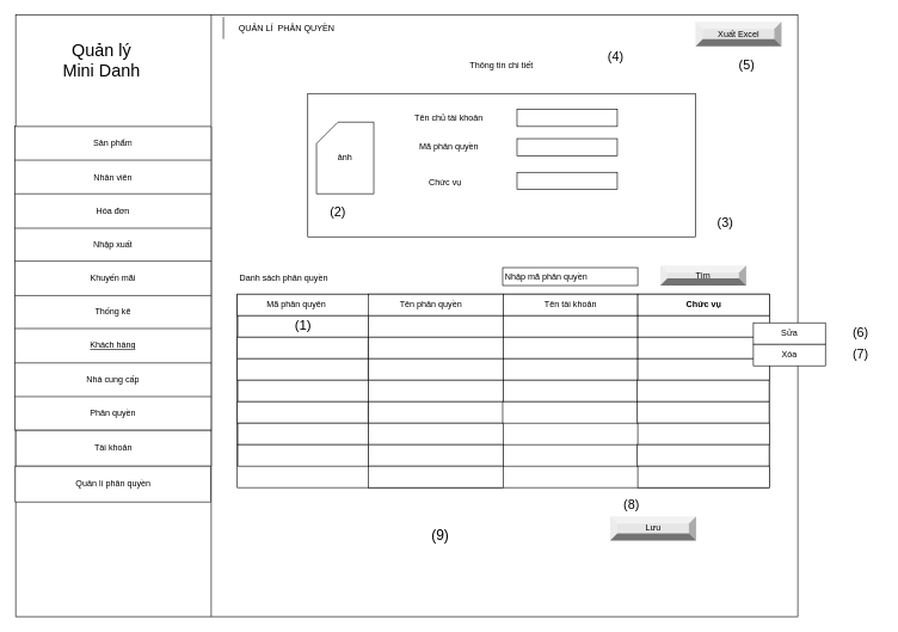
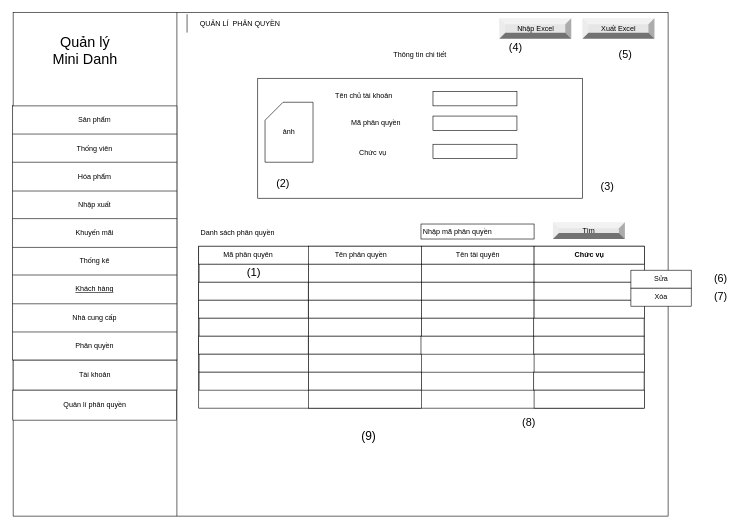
  <mxCell id="0" />
  <mxCell id="1" parent="0" />
  <mxCell id="2" value="" style="rounded=0;whiteSpace=wrap;html=1;shadow=0;glass=0;sketch=0;fontSize=12;gradientColor=none;gradientDirection=north;" parent="1" vertex="1"><mxGeometry x="21" y="20" width="1092" height="840" as="geometry" /></mxCell>
  <mxCell id="3" value="Thông tin chi tiết" style="text;html=1;strokeColor=none;fillColor=none;align=center;verticalAlign=middle;whiteSpace=wrap;rounded=0;" parent="1" vertex="1"><mxGeometry x="644.06" y="76" width="111" height="30" as="geometry" /></mxCell>
  <mxCell id="4" value="Quản lý Mini Danh" style="text;html=1;strokeColor=none;fillColor=none;align=center;verticalAlign=middle;whiteSpace=wrap;rounded=0;fontSize=24;" parent="1" vertex="1"><mxGeometry x="80" y="53" width="122" height="62" as="geometry" /></mxCell>
  <mxCell id="5" value="QUẢN LÍ&amp;nbsp; PHÂN QUYỀN" style="shape=partialRectangle;whiteSpace=wrap;html=1;right=0;top=0;bottom=0;fillColor=none;routingCenterX=-0.5;fontSize=12;" parent="1" vertex="1"><mxGeometry x="311" y="24" width="177" height="29" as="geometry" /></mxCell>
  <mxCell id="6" value="Danh sách phân quyền" style="text;html=1;strokeColor=none;fillColor=none;align=center;verticalAlign=middle;whiteSpace=wrap;rounded=0;shadow=0;glass=0;sketch=0;fontSize=12;" parent="1" vertex="1"><mxGeometry x="323" y="373" width="145" height="30" as="geometry" /></mxCell>
  <mxCell id="7" value="" style="rounded=0;whiteSpace=wrap;html=1;shadow=0;glass=0;sketch=0;fontSize=12;gradientColor=none;gradientDirection=north;" parent="1" vertex="1"><mxGeometry x="701" y="373" width="188.56" height="25" as="geometry" /></mxCell>
  <mxCell id="8" value="" style="endArrow=none;html=1;rounded=0;fontSize=12;entryX=0.25;entryY=1;entryDx=0;entryDy=0;exitX=0.25;exitY=0;exitDx=0;exitDy=0;" parent="1" source="2" target="2" edge="1"><mxGeometry width="50" height="50" relative="1" as="geometry"><mxPoint x="460" y="372" as="sourcePoint" /><mxPoint x="510" y="322" as="targetPoint" /></mxGeometry></mxCell>
  <mxCell id="9" value="Tìm" style="labelPosition=center;verticalLabelPosition=middle;align=center;html=1;shape=mxgraph.basic.shaded_button;dx=10;fillColor=#E6E6E6;strokeColor=none;whiteSpace=wrap;rounded=0;shadow=0;glass=0;sketch=0;fontSize=12;" parent="1" vertex="1"><mxGeometry x="921" y="370" width="120" height="28" as="geometry" /></mxCell>
  <mxCell id="10" value="" style="shape=table;startSize=0;container=1;collapsible=0;childLayout=tableLayout;rounded=0;shadow=0;glass=0;sketch=0;fontSize=12;gradientColor=none;gradientDirection=north;" parent="1" vertex="1"><mxGeometry x="20" y="176" width="274" height="424" as="geometry" /></mxCell>
  <mxCell id="11" value="" style="shape=tableRow;horizontal=0;startSize=0;swimlaneHead=0;swimlaneBody=0;top=0;left=0;bottom=0;right=0;collapsible=0;dropTarget=0;fillColor=none;points=[[0,0.5],[1,0.5]];portConstraint=eastwest;rounded=0;shadow=0;glass=0;sketch=0;fontSize=12;" parent="10" vertex="1"><mxGeometry width="274" height="47" as="geometry" /></mxCell>
  <mxCell id="12" value="Sản phẩm" style="shape=partialRectangle;html=1;whiteSpace=wrap;connectable=0;overflow=hidden;fillColor=none;top=0;left=0;bottom=0;right=0;pointerEvents=1;rounded=0;shadow=0;glass=0;sketch=0;fontSize=12;" parent="11" vertex="1"><mxGeometry width="274" height="47" as="geometry"><mxRectangle width="274" height="47" as="alternateBounds" /></mxGeometry></mxCell>
  <mxCell id="13" value="" style="shape=tableRow;horizontal=0;startSize=0;swimlaneHead=0;swimlaneBody=0;top=0;left=0;bottom=0;right=0;collapsible=0;dropTarget=0;fillColor=none;points=[[0,0.5],[1,0.5]];portConstraint=eastwest;rounded=0;shadow=0;glass=0;sketch=0;fontSize=12;" parent="10" vertex="1"><mxGeometry y="47" width="274" height="47" as="geometry" /></mxCell>
- <mxCell id="14" value="Nhân viên" style="shape=partialRectangle;html=1;whiteSpace=wrap;connectable=0;overflow=hidden;fillColor=none;top=0;left=0;bottom=0;right=0;pointerEvents=1;rounded=0;shadow=0;glass=0;sketch=0;fontSize=12;" parent="13" vertex="1"><mxGeometry width="274" height="47" as="geometry"><mxRectangle width="274" height="47" as="alternateBounds" /></mxGeometry></mxCell>
+ <mxCell id="14" value="Thống viên" style="shape=partialRectangle;html=1;whiteSpace=wrap;connectable=0;overflow=hidden;fillColor=none;top=0;left=0;bottom=0;right=0;pointerEvents=1;rounded=0;shadow=0;glass=0;sketch=0;fontSize=12;" parent="13" vertex="1"><mxGeometry width="274" height="47" as="geometry"><mxRectangle width="274" height="47" as="alternateBounds" /></mxGeometry></mxCell>
  <mxCell id="15" value="" style="shape=tableRow;horizontal=0;startSize=0;swimlaneHead=0;swimlaneBody=0;top=0;left=0;bottom=0;right=0;collapsible=0;dropTarget=0;fillColor=none;points=[[0,0.5],[1,0.5]];portConstraint=eastwest;rounded=0;shadow=0;glass=0;sketch=0;fontSize=12;" parent="10" vertex="1"><mxGeometry y="94" width="274" height="48" as="geometry" /></mxCell>
- <mxCell id="16" value="&lt;span style=&quot;text-align: left;&quot;&gt;Hóa đơn&lt;/span&gt;" style="shape=partialRectangle;html=1;whiteSpace=wrap;connectable=0;overflow=hidden;fillColor=none;top=0;left=0;bottom=0;right=0;pointerEvents=1;rounded=0;shadow=0;glass=0;sketch=0;fontSize=12;" parent="15" vertex="1"><mxGeometry width="274" height="48" as="geometry"><mxRectangle width="274" height="48" as="alternateBounds" /></mxGeometry></mxCell>
+ <mxCell id="16" value="&lt;span style=&quot;text-align: left;&quot;&gt;Hóa phẩm&lt;/span&gt;" style="shape=partialRectangle;html=1;whiteSpace=wrap;connectable=0;overflow=hidden;fillColor=none;top=0;left=0;bottom=0;right=0;pointerEvents=1;rounded=0;shadow=0;glass=0;sketch=0;fontSize=12;" parent="15" vertex="1"><mxGeometry width="274" height="48" as="geometry"><mxRectangle width="274" height="48" as="alternateBounds" /></mxGeometry></mxCell>
  <mxCell id="17" value="" style="shape=tableRow;horizontal=0;startSize=0;swimlaneHead=0;swimlaneBody=0;top=0;left=0;bottom=0;right=0;collapsible=0;dropTarget=0;fillColor=none;points=[[0,0.5],[1,0.5]];portConstraint=eastwest;rounded=0;shadow=0;glass=0;sketch=0;fontSize=12;" parent="10" vertex="1"><mxGeometry y="142" width="274" height="46" as="geometry" /></mxCell>
  <mxCell id="18" value="Nhập xuất" style="shape=partialRectangle;html=1;whiteSpace=wrap;connectable=0;overflow=hidden;fillColor=none;top=0;left=0;bottom=0;right=0;pointerEvents=1;rounded=0;shadow=0;glass=0;sketch=0;fontSize=12;" parent="17" vertex="1"><mxGeometry width="274" height="46" as="geometry"><mxRectangle width="274" height="46" as="alternateBounds" /></mxGeometry></mxCell>
  <mxCell id="19" value="" style="shape=tableRow;horizontal=0;startSize=0;swimlaneHead=0;swimlaneBody=0;top=0;left=0;bottom=0;right=0;collapsible=0;dropTarget=0;fillColor=none;points=[[0,0.5],[1,0.5]];portConstraint=eastwest;rounded=0;shadow=0;glass=0;sketch=0;fontSize=12;" parent="10" vertex="1"><mxGeometry y="188" width="274" height="48" as="geometry" /></mxCell>
  <mxCell id="20" value="Khuyến mãi" style="shape=partialRectangle;html=1;whiteSpace=wrap;connectable=0;overflow=hidden;fillColor=none;top=0;left=0;bottom=0;right=0;pointerEvents=1;rounded=0;shadow=0;glass=0;sketch=0;fontSize=12;" parent="19" vertex="1"><mxGeometry width="274" height="48" as="geometry"><mxRectangle width="274" height="48" as="alternateBounds" /></mxGeometry></mxCell>
  <mxCell id="21" value="" style="shape=tableRow;horizontal=0;startSize=0;swimlaneHead=0;swimlaneBody=0;top=0;left=0;bottom=0;right=0;collapsible=0;dropTarget=0;fillColor=none;points=[[0,0.5],[1,0.5]];portConstraint=eastwest;rounded=0;shadow=0;glass=0;sketch=0;fontSize=12;" parent="10" vertex="1"><mxGeometry y="236" width="274" height="46" as="geometry" /></mxCell>
  <mxCell id="22" value="&lt;span style=&quot;text-align: left;&quot;&gt;Thống kê&lt;/span&gt;" style="shape=partialRectangle;html=1;whiteSpace=wrap;connectable=0;overflow=hidden;fillColor=none;top=0;left=0;bottom=0;right=0;pointerEvents=1;rounded=0;shadow=0;glass=0;sketch=0;fontSize=12;" parent="21" vertex="1"><mxGeometry width="274" height="46" as="geometry"><mxRectangle width="274" height="46" as="alternateBounds" /></mxGeometry></mxCell>
  <mxCell id="23" value="" style="shape=tableRow;horizontal=0;startSize=0;swimlaneHead=0;swimlaneBody=0;top=0;left=0;bottom=0;right=0;collapsible=0;dropTarget=0;fillColor=none;points=[[0,0.5],[1,0.5]];portConstraint=eastwest;rounded=0;shadow=0;glass=0;sketch=0;fontSize=12;" parent="10" vertex="1"><mxGeometry y="282" width="274" height="48" as="geometry" /></mxCell>
  <mxCell id="24" value="&lt;span style=&quot;text-align: left;&quot;&gt;&lt;u&gt;Khách hàng&lt;/u&gt;&lt;/span&gt;" style="shape=partialRectangle;html=1;whiteSpace=wrap;connectable=0;overflow=hidden;fillColor=none;top=0;left=0;bottom=0;right=0;pointerEvents=1;rounded=0;shadow=0;glass=0;sketch=0;fontSize=12;" parent="23" vertex="1"><mxGeometry width="274" height="48" as="geometry"><mxRectangle width="274" height="48" as="alternateBounds" /></mxGeometry></mxCell>
  <mxCell id="25" value="" style="shape=tableRow;horizontal=0;startSize=0;swimlaneHead=0;swimlaneBody=0;top=0;left=0;bottom=0;right=0;collapsible=0;dropTarget=0;fillColor=none;points=[[0,0.5],[1,0.5]];portConstraint=eastwest;rounded=0;shadow=0;glass=0;sketch=0;fontSize=12;" parent="10" vertex="1"><mxGeometry y="330" width="274" height="47" as="geometry" /></mxCell>
  <mxCell id="26" value="&lt;span style=&quot;text-align: left;&quot;&gt;Nhà cung cấp&lt;/span&gt;" style="shape=partialRectangle;html=1;whiteSpace=wrap;connectable=0;overflow=hidden;fillColor=none;top=0;left=0;bottom=0;right=0;pointerEvents=1;rounded=0;shadow=0;glass=0;sketch=0;fontSize=12;" parent="25" vertex="1"><mxGeometry width="274" height="47" as="geometry"><mxRectangle width="274" height="47" as="alternateBounds" /></mxGeometry></mxCell>
  <mxCell id="27" value="" style="shape=tableRow;horizontal=0;startSize=0;swimlaneHead=0;swimlaneBody=0;top=0;left=0;bottom=0;right=0;collapsible=0;dropTarget=0;fillColor=none;points=[[0,0.5],[1,0.5]];portConstraint=eastwest;rounded=0;shadow=0;glass=0;sketch=0;fontSize=12;" parent="10" vertex="1"><mxGeometry y="377" width="274" height="47" as="geometry" /></mxCell>
  <mxCell id="28" value="&lt;span style=&quot;text-align: left;&quot;&gt;Phân quyền&lt;/span&gt;" style="shape=partialRectangle;html=1;whiteSpace=wrap;connectable=0;overflow=hidden;fillColor=none;top=0;left=0;bottom=0;right=0;pointerEvents=1;rounded=0;shadow=0;glass=0;sketch=0;fontSize=12;" parent="27" vertex="1"><mxGeometry width="274" height="47" as="geometry"><mxRectangle width="274" height="47" as="alternateBounds" /></mxGeometry></mxCell>
  <mxCell id="29" value="Tài khoản" style="rounded=0;whiteSpace=wrap;html=1;shadow=0;glass=0;sketch=0;fontSize=12;gradientColor=none;gradientDirection=north;" parent="1" vertex="1"><mxGeometry x="21" y="600" width="273" height="50" as="geometry" /></mxCell>
  <mxCell id="30" value="Nhập mã phân quyền" style="text;html=1;strokeColor=none;fillColor=none;align=center;verticalAlign=middle;whiteSpace=wrap;rounded=0;" parent="1" vertex="1"><mxGeometry x="701.56" y="370.5" width="120" height="30" as="geometry" /></mxCell>
  <mxCell id="31" value="Quản lí phân quyền" style="rounded=0;whiteSpace=wrap;html=1;shadow=0;glass=0;sketch=0;fontSize=12;gradientColor=none;gradientDirection=north;" parent="1" vertex="1"><mxGeometry x="20.5" y="650" width="273" height="50" as="geometry" /></mxCell>
  <mxCell id="32" value="" style="rounded=0;whiteSpace=wrap;html=1;" parent="1" vertex="1"><mxGeometry x="330.44" y="410" width="742.56" height="270" as="geometry" /></mxCell>
  <mxCell id="33" value="" style="rounded=0;whiteSpace=wrap;html=1;" parent="1" vertex="1"><mxGeometry x="330.44" y="410" width="742.56" height="30" as="geometry" /></mxCell>
  <mxCell id="34" value="" style="rounded=0;whiteSpace=wrap;html=1;" parent="1" vertex="1"><mxGeometry x="513.56" y="410" width="188" height="30" as="geometry" /></mxCell>
- <mxCell id="35" value="Tên tài khoản" style="rounded=0;whiteSpace=wrap;html=1;" parent="1" vertex="1"><mxGeometry x="701.56" y="410" width="188" height="30" as="geometry" /></mxCell>
+ <mxCell id="35" value="Tên tài quyên" style="rounded=0;whiteSpace=wrap;html=1;" parent="1" vertex="1"><mxGeometry x="701.56" y="410" width="188" height="30" as="geometry" /></mxCell>
  <mxCell id="36" value="Chức vụ" style="rounded=0;whiteSpace=wrap;html=1;fontStyle=1" parent="1" vertex="1"><mxGeometry x="889.56" y="410" width="184" height="30" as="geometry" /></mxCell>
  <mxCell id="37" value="Mã phân quyên" style="text;html=1;strokeColor=none;fillColor=none;align=center;verticalAlign=middle;whiteSpace=wrap;rounded=0;" parent="1" vertex="1"><mxGeometry x="358" y="410" width="110" height="30" as="geometry" /></mxCell>
  <mxCell id="38" value="Tên phân quyền" style="text;html=1;strokeColor=none;fillColor=none;align=center;verticalAlign=middle;whiteSpace=wrap;rounded=0;" parent="1" vertex="1"><mxGeometry x="541" y="410" width="120" height="30" as="geometry" /></mxCell>
  <mxCell id="39" value="" style="rounded=0;whiteSpace=wrap;html=1;" parent="1" vertex="1"><mxGeometry x="513.56" y="440" width="188" height="30" as="geometry" /></mxCell>
  <mxCell id="40" value="" style="rounded=0;whiteSpace=wrap;html=1;" parent="1" vertex="1"><mxGeometry x="513.56" y="470" width="188" height="30" as="geometry" /></mxCell>
  <mxCell id="41" value="" style="rounded=0;whiteSpace=wrap;html=1;" parent="1" vertex="1"><mxGeometry x="513.56" y="500" width="188" height="30" as="geometry" /></mxCell>
  <mxCell id="42" value="" style="rounded=0;whiteSpace=wrap;html=1;" parent="1" vertex="1"><mxGeometry x="513.56" y="530" width="188" height="30" as="geometry" /></mxCell>
  <mxCell id="43" value="" style="rounded=0;whiteSpace=wrap;html=1;" parent="1" vertex="1"><mxGeometry x="513.56" y="560" width="188" height="30" as="geometry" /></mxCell>
  <mxCell id="44" value="" style="rounded=0;whiteSpace=wrap;html=1;" parent="1" vertex="1"><mxGeometry x="513.56" y="590" width="188" height="30" as="geometry" /></mxCell>
  <mxCell id="45" value="" style="rounded=0;whiteSpace=wrap;html=1;" parent="1" vertex="1"><mxGeometry x="513.56" y="620" width="188" height="30" as="geometry" /></mxCell>
  <mxCell id="46" value="" style="rounded=0;whiteSpace=wrap;html=1;" parent="1" vertex="1"><mxGeometry x="513.56" y="650" width="188" height="30" as="geometry" /></mxCell>
  <mxCell id="47" value="" style="rounded=0;whiteSpace=wrap;html=1;" parent="1" vertex="1"><mxGeometry x="701.56" y="440" width="188" height="30" as="geometry" /></mxCell>
  <mxCell id="48" value="" style="rounded=0;whiteSpace=wrap;html=1;" parent="1" vertex="1"><mxGeometry x="701.56" y="470" width="188" height="30" as="geometry" /></mxCell>
  <mxCell id="49" value="" style="rounded=0;whiteSpace=wrap;html=1;" parent="1" vertex="1"><mxGeometry x="701.56" y="500" width="188" height="30" as="geometry" /></mxCell>
  <mxCell id="50" value="" style="rounded=0;whiteSpace=wrap;html=1;" parent="1" vertex="1"><mxGeometry x="701.56" y="530" width="188" height="30" as="geometry" /></mxCell>
  <mxCell id="51" value="" style="rounded=0;whiteSpace=wrap;html=1;" parent="1" vertex="1"><mxGeometry x="701.56" y="620" width="188" height="30" as="geometry" /></mxCell>
  <mxCell id="52" value="" style="rounded=0;whiteSpace=wrap;html=1;fontStyle=1" parent="1" vertex="1"><mxGeometry x="889.56" y="440" width="184" height="30" as="geometry" /></mxCell>
  <mxCell id="53" value="" style="rounded=0;whiteSpace=wrap;html=1;fontStyle=1" parent="1" vertex="1"><mxGeometry x="889.56" y="470" width="184" height="30" as="geometry" /></mxCell>
  <mxCell id="54" value="" style="rounded=0;whiteSpace=wrap;html=1;fontStyle=1" parent="1" vertex="1"><mxGeometry x="889.56" y="500" width="184" height="30" as="geometry" /></mxCell>
  <mxCell id="55" value="" style="rounded=0;whiteSpace=wrap;html=1;fontStyle=1" parent="1" vertex="1"><mxGeometry x="889" y="530" width="184" height="30" as="geometry" /></mxCell>
  <mxCell id="56" value="" style="rounded=0;whiteSpace=wrap;html=1;fontStyle=1" parent="1" vertex="1"><mxGeometry x="889" y="560" width="184" height="30" as="geometry" /></mxCell>
  <mxCell id="57" value="" style="rounded=0;whiteSpace=wrap;html=1;fontStyle=1" parent="1" vertex="1"><mxGeometry x="889.56" y="590" width="184" height="30" as="geometry" /></mxCell>
  <mxCell id="58" value="" style="rounded=0;whiteSpace=wrap;html=1;fontStyle=1" parent="1" vertex="1"><mxGeometry x="889" y="620" width="184" height="30" as="geometry" /></mxCell>
  <mxCell id="59" value="" style="rounded=0;whiteSpace=wrap;html=1;fontStyle=1" parent="1" vertex="1"><mxGeometry x="889.56" y="650" width="184" height="30" as="geometry" /></mxCell>
  <mxCell id="60" value="&lt;font style=&quot;font-size: 19px;&quot;&gt;(1)&lt;/font&gt;" style="rounded=0;whiteSpace=wrap;html=1;" parent="1" vertex="1"><mxGeometry x="331" y="440" width="182.56" height="30" as="geometry" /></mxCell>
  <mxCell id="61" value="" style="rounded=0;whiteSpace=wrap;html=1;" parent="1" vertex="1"><mxGeometry x="330.44" y="470" width="182.56" height="30" as="geometry" /></mxCell>
  <mxCell id="62" value="" style="rounded=0;whiteSpace=wrap;html=1;" parent="1" vertex="1"><mxGeometry x="330.44" y="500" width="182.56" height="30" as="geometry" /></mxCell>
  <mxCell id="63" value="" style="rounded=0;whiteSpace=wrap;html=1;" parent="1" vertex="1"><mxGeometry x="331" y="530" width="182.56" height="30" as="geometry" /></mxCell>
  <mxCell id="64" value="" style="rounded=0;whiteSpace=wrap;html=1;" parent="1" vertex="1"><mxGeometry x="330.44" y="560" width="182.56" height="30" as="geometry" /></mxCell>
  <mxCell id="65" value="" style="rounded=0;whiteSpace=wrap;html=1;" parent="1" vertex="1"><mxGeometry x="331" y="590" width="182.56" height="30" as="geometry" /></mxCell>
  <mxCell id="66" value="" style="rounded=0;whiteSpace=wrap;html=1;" parent="1" vertex="1"><mxGeometry x="331" y="620" width="182.56" height="30" as="geometry" /></mxCell>
  <mxCell id="67" value="" style="rounded=0;whiteSpace=wrap;html=1;" parent="1" vertex="1"><mxGeometry x="701" y="560" width="188" height="30" as="geometry" /></mxCell>
  <mxCell id="68" value="" style="rounded=0;whiteSpace=wrap;html=1;" parent="1" vertex="1"><mxGeometry x="428.84" y="130" width="541.44" height="200" as="geometry" /></mxCell>
- <mxCell id="69" value="Lưu" style="labelPosition=center;verticalLabelPosition=middle;align=center;html=1;shape=mxgraph.basic.shaded_button;dx=10;fillColor=#E6E6E6;strokeColor=none;" parent="1" vertex="1"><mxGeometry x="851" y="720" width="120" height="34" as="geometry" /></mxCell>
  <mxCell id="70" value="ảnh" style="shape=card;whiteSpace=wrap;html=1;" parent="1" vertex="1"><mxGeometry x="441" y="170" width="80" height="100" as="geometry" /></mxCell>
  <mxCell id="71" value="" style="rounded=0;whiteSpace=wrap;html=1;" parent="1" vertex="1"><mxGeometry x="721" y="152" width="140" height="24" as="geometry" /></mxCell>
- <mxCell id="72" value="Tên chủ tài khoản" style="text;html=1;strokeColor=none;fillColor=none;align=center;verticalAlign=middle;whiteSpace=wrap;rounded=0;" parent="1" vertex="1"><mxGeometry x="571" y="150" width="110" height="30" as="geometry" /></mxCell>
+ <mxCell id="72" value="Tên chủ tài khoản" style="text;html=1;strokeColor=none;fillColor=none;align=center;verticalAlign=middle;whiteSpace=wrap;rounded=0;" parent="1" vertex="1"><mxGeometry x="551" y="145" width="110" height="30" as="geometry" /></mxCell>
  <mxCell id="73" value="Mã phân quyền" style="text;html=1;strokeColor=none;fillColor=none;align=center;verticalAlign=middle;whiteSpace=wrap;rounded=0;" parent="1" vertex="1"><mxGeometry x="576" y="190" width="100" height="30" as="geometry" /></mxCell>
  <mxCell id="74" value="Chức vụ" style="text;html=1;strokeColor=none;fillColor=none;align=center;verticalAlign=middle;whiteSpace=wrap;rounded=0;" parent="1" vertex="1"><mxGeometry x="571" y="240" width="100" height="30" as="geometry" /></mxCell>
  <mxCell id="75" value="" style="rounded=0;whiteSpace=wrap;html=1;" parent="1" vertex="1"><mxGeometry x="721" y="193" width="140" height="24" as="geometry" /></mxCell>
  <mxCell id="76" value="" style="rounded=0;whiteSpace=wrap;html=1;" parent="1" vertex="1"><mxGeometry x="721" y="240" width="140" height="24" as="geometry" /></mxCell>
- <mxCell id="77" value="&lt;font style=&quot;font-size: 18px;&quot;&gt;(2)&lt;/font&gt;" style="text;html=1;strokeColor=none;fillColor=none;align=center;verticalAlign=middle;whiteSpace=wrap;rounded=0;" parent="1" vertex="1"><mxGeometry x="441" y="280" width="60" height="30" as="geometry" /></mxCell>
+ <mxCell id="77" value="&lt;font style=&quot;font-size: 18px;&quot;&gt;(2)&lt;/font&gt;" style="text;html=1;strokeColor=none;fillColor=none;align=center;verticalAlign=middle;whiteSpace=wrap;rounded=0;" parent="1" vertex="1"><mxGeometry x="441" y="290" width="60" height="30" as="geometry" /></mxCell>
  <mxCell id="78" value="(3)" style="text;html=1;strokeColor=none;fillColor=none;align=center;verticalAlign=middle;whiteSpace=wrap;rounded=0;fontSize=18;" parent="1" vertex="1"><mxGeometry x="981.56" y="295" width="60" height="30" as="geometry" /></mxCell>
  <mxCell id="79" value="(4)" style="text;html=1;strokeColor=none;fillColor=none;align=center;verticalAlign=middle;whiteSpace=wrap;rounded=0;fontSize=18;" parent="1" vertex="1"><mxGeometry x="829" y="64" width="60" height="30" as="geometry" /></mxCell>
  <mxCell id="80" value="(5)" style="text;html=1;strokeColor=none;fillColor=none;align=center;verticalAlign=middle;whiteSpace=wrap;rounded=0;fontSize=18;" parent="1" vertex="1"><mxGeometry x="1011.56" y="76" width="60" height="30" as="geometry" /></mxCell>
  <mxCell id="81" value="(6)" style="text;html=1;strokeColor=none;fillColor=none;align=center;verticalAlign=middle;whiteSpace=wrap;rounded=0;fontSize=18;" parent="1" vertex="1"><mxGeometry x="1171" y="450" width="60" height="30" as="geometry" /></mxCell>
  <mxCell id="82" value="(7)" style="text;html=1;strokeColor=none;fillColor=none;align=center;verticalAlign=middle;whiteSpace=wrap;rounded=0;fontSize=18;" parent="1" vertex="1"><mxGeometry x="1171" y="480" width="60" height="30" as="geometry" /></mxCell>
+ <mxCell id="83" value="Nhập Excel" style="labelPosition=center;verticalLabelPosition=middle;align=center;html=1;shape=mxgraph.basic.shaded_button;dx=10;fillColor=#E6E6E6;strokeColor=none;" parent="1" vertex="1"><mxGeometry x="831.56" y="30" width="120" height="34" as="geometry" /></mxCell>
  <mxCell id="84" value="Xuất Excel" style="labelPosition=center;verticalLabelPosition=middle;align=center;html=1;shape=mxgraph.basic.shaded_button;dx=10;fillColor=#E6E6E6;strokeColor=none;" parent="1" vertex="1"><mxGeometry x="970.28" y="30" width="120" height="34" as="geometry" /></mxCell>
  <mxCell id="85" value="(8)" style="text;html=1;strokeColor=none;fillColor=none;align=center;verticalAlign=middle;whiteSpace=wrap;rounded=0;fontSize=18;" parent="1" vertex="1"><mxGeometry x="851" y="690" width="60" height="30" as="geometry" /></mxCell>
  <mxCell id="86" value="Sửa" style="rounded=0;whiteSpace=wrap;html=1;" parent="1" vertex="1"><mxGeometry x="1051" y="450" width="100.56" height="30" as="geometry" /></mxCell>
  <mxCell id="87" value="Xóa" style="rounded=0;whiteSpace=wrap;html=1;" parent="1" vertex="1"><mxGeometry x="1051" y="480" width="100.56" height="30" as="geometry" /></mxCell>
- <mxCell id="88" value="&lt;font style=&quot;font-size: 20px;&quot;&gt;(&lt;font style=&quot;font-size: 20px;&quot;&gt;9&lt;/font&gt;)&lt;/font&gt;" style="text;html=1;strokeColor=none;fillColor=none;align=center;verticalAlign=middle;whiteSpace=wrap;rounded=0;" vertex="1" parent="1"><mxGeometry x="584.06" y="730" width="60" height="30" as="geometry" /></mxCell>
+ <mxCell id="88" value="&lt;font style=&quot;font-size: 20px;&quot;&gt;(&lt;font style=&quot;font-size: 20px;&quot;&gt;9&lt;/font&gt;)&lt;/font&gt;" style="text;html=1;strokeColor=none;fillColor=none;align=center;verticalAlign=middle;whiteSpace=wrap;rounded=0;" vertex="1" parent="1"><mxGeometry x="584.06" y="710" width="60" height="30" as="geometry" /></mxCell>
